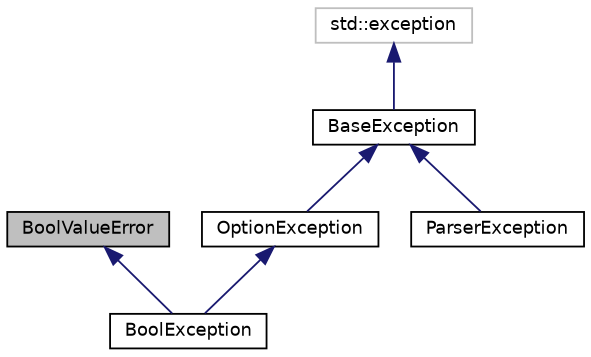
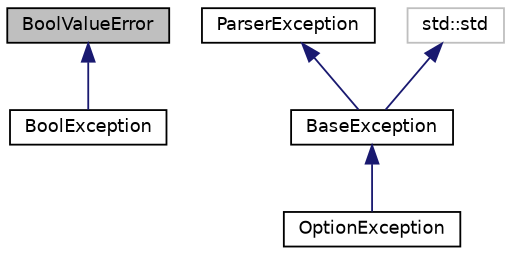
  digraph {
    node [color=black fillcolor=white fontname=Helvetica fontsize=10 shape=record style=filled]
    edge [color=midnightblue dir=back fontname=Helvetica fontsize=10 labelfontname=Helvetica labelfontsize=10 style=solid]
    n1 [fillcolor=grey75 fontcolor=black height=0.2 label=BoolValueError width=0.4]
    n2 [height=0.2 label=BoolException width=0.4]
    n3 [height=0.2 label=OptionException width=0.4]
    n4 [height=0.2 label=ParserException width=0.4]
    n5 [height=0.2 label=BaseException width=0.4]
-   n6 [color=grey75 height=0.2 label="std::exception" width=0.4]
+   n6 [color=grey75 height=0.2 label="std::std" width=0.4]
    n1 -> n2
-   n3 -> n2
    n5 -> n3
-   n5 -> n4
+   n4 -> n5
    n6 -> n5
  }
